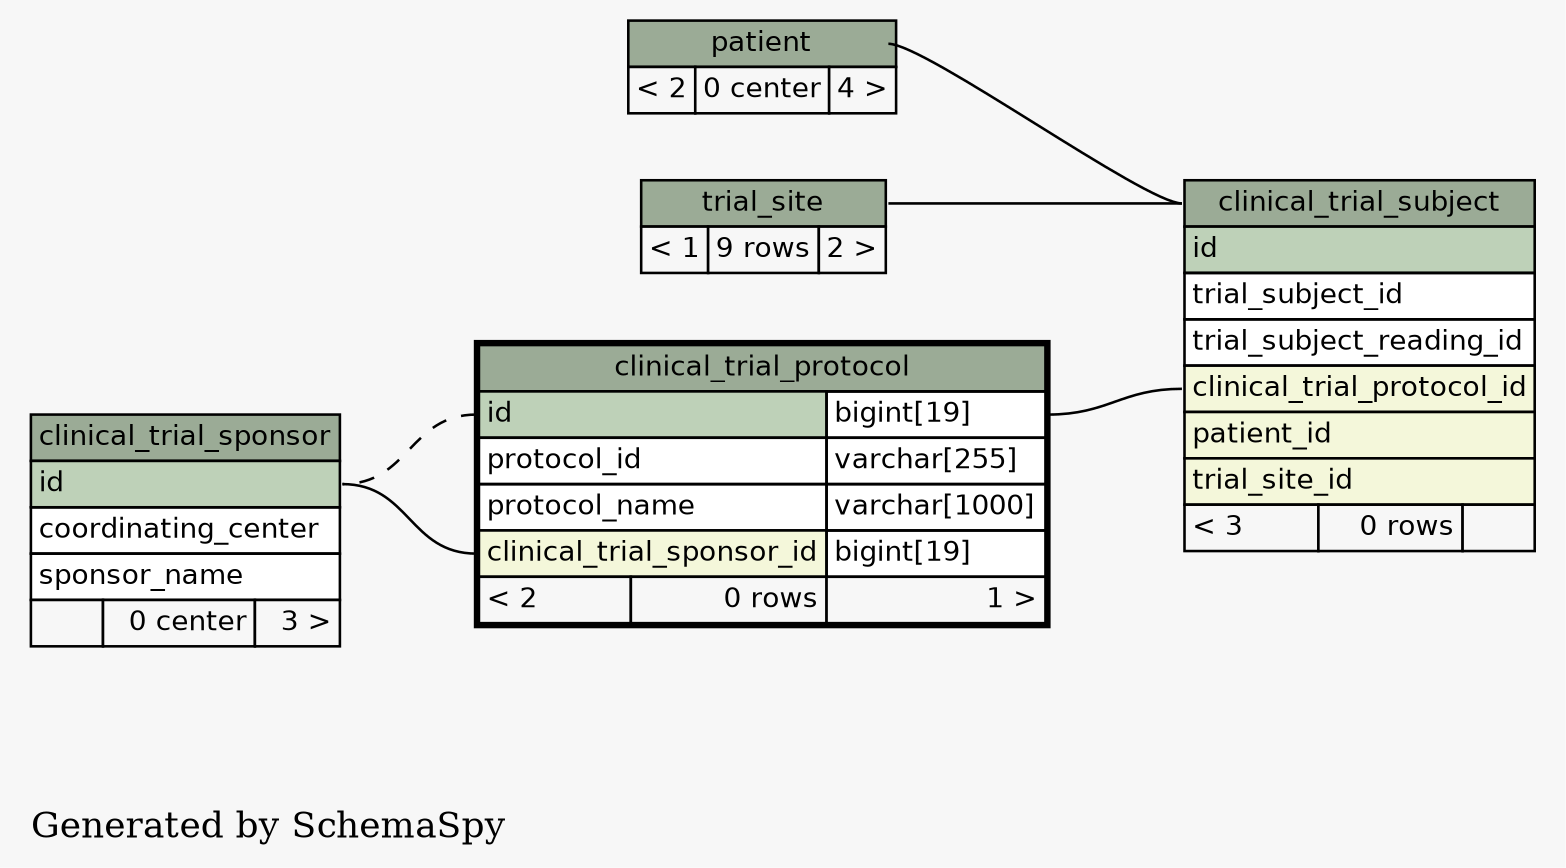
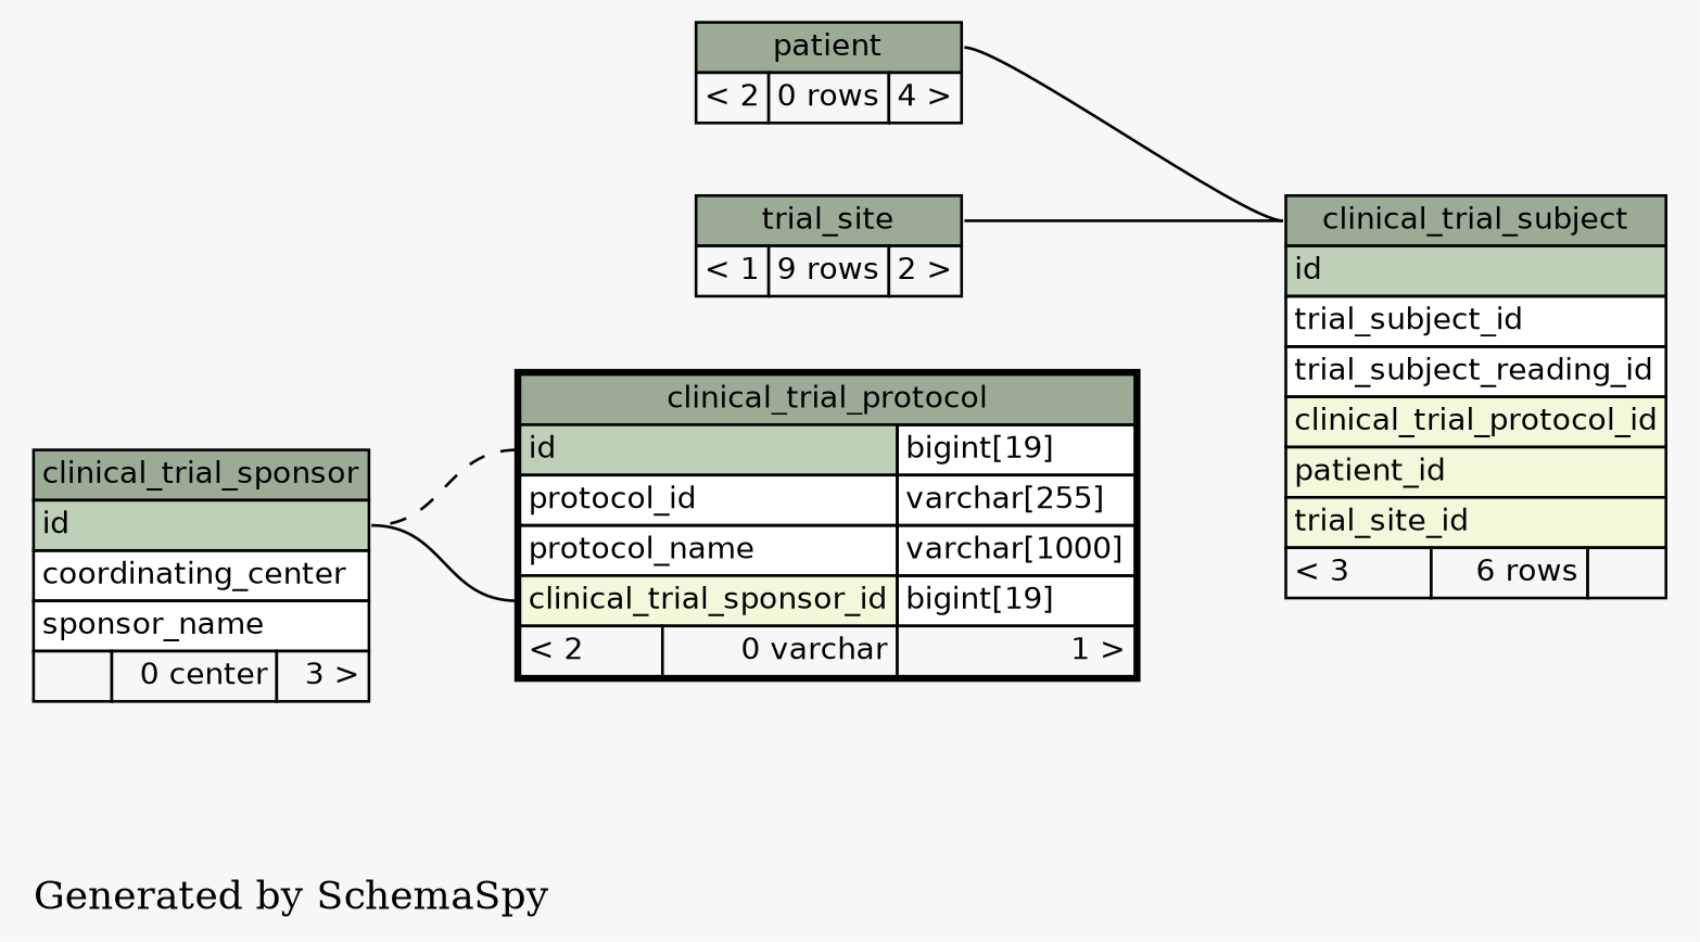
  digraph {
    bgcolor="#f7f7f7"
    label="\nGenerated by SchemaSpy"
    labeljust=l
    rankdir=RL
    node [fontname=Helvetica fontsize=11 shape=plaintext]
    edge [arrowhead=none arrowsize=0.8 arrowtail=crowtee headport="id:e" tailport="clinical_trial_subject.heading:w"]
-   n1 [label=<     <TABLE BORDER="2" CELLBORDER="1" CELLSPACING="0" BGCOLOR="#ffffff">       <TR><TD PORT="clinical_trial_protocol.heading" COLSPAN="3" BGCOLOR="#9bab96" ALIGN="CENTER">clinical_trial_protocol</TD></TR>       <TR><TD PORT="id" COLSPAN="2" BGCOLOR="#bed1b8" ALIGN="LEFT">id</TD><TD PORT="id.type" ALIGN="LEFT">bigint[19]</TD></TR>       <TR><TD PORT="protocol_id" COLSPAN="2" ALIGN="LEFT">protocol_id</TD><TD PORT="protocol_id.type" ALIGN="LEFT">varchar[255]</TD></TR>       <TR><TD PORT="protocol_name" COLSPAN="2" ALIGN="LEFT">protocol_name</TD><TD PORT="protocol_name.type" ALIGN="LEFT">varchar[1000]</TD></TR>       <TR><TD PORT="clinical_trial_sponsor_id" COLSPAN="2" BGCOLOR="#f4f7da" ALIGN="LEFT">clinical_trial_sponsor_id</TD><TD PORT="clinical_trial_sponsor_id.type" ALIGN="LEFT">bigint[19]</TD></TR>       <TR><TD ALIGN="LEFT" BGCOLOR="#f7f7f7">&lt; 2</TD><TD ALIGN="RIGHT" BGCOLOR="#f7f7f7">0 rows</TD><TD ALIGN="RIGHT" BGCOLOR="#f7f7f7">1 &gt;</TD></TR>     </TABLE>>]
+   n1 [label=<     <TABLE BORDER="2" CELLBORDER="1" CELLSPACING="0" BGCOLOR="#ffffff">       <TR><TD PORT="clinical_trial_protocol.heading" COLSPAN="3" BGCOLOR="#9bab96" ALIGN="CENTER">clinical_trial_protocol</TD></TR>       <TR><TD PORT="id" COLSPAN="2" BGCOLOR="#bed1b8" ALIGN="LEFT">id</TD><TD PORT="id.type" ALIGN="LEFT">bigint[19]</TD></TR>       <TR><TD PORT="protocol_id" COLSPAN="2" ALIGN="LEFT">protocol_id</TD><TD PORT="protocol_id.type" ALIGN="LEFT">varchar[255]</TD></TR>       <TR><TD PORT="protocol_name" COLSPAN="2" ALIGN="LEFT">protocol_name</TD><TD PORT="protocol_name.type" ALIGN="LEFT">varchar[1000]</TD></TR>       <TR><TD PORT="clinical_trial_sponsor_id" COLSPAN="2" BGCOLOR="#f4f7da" ALIGN="LEFT">clinical_trial_sponsor_id</TD><TD PORT="clinical_trial_sponsor_id.type" ALIGN="LEFT">bigint[19]</TD></TR>       <TR><TD ALIGN="LEFT" BGCOLOR="#f7f7f7">&lt; 2</TD><TD ALIGN="RIGHT" BGCOLOR="#f7f7f7">0 varchar</TD><TD ALIGN="RIGHT" BGCOLOR="#f7f7f7">1 &gt;</TD></TR>     </TABLE>>]
    n2 [label=<     <TABLE BORDER="0" CELLBORDER="1" CELLSPACING="0" BGCOLOR="#ffffff">       <TR><TD PORT="clinical_trial_sponsor.heading" COLSPAN="3" BGCOLOR="#9bab96" ALIGN="CENTER">clinical_trial_sponsor</TD></TR>       <TR><TD PORT="id" COLSPAN="3" BGCOLOR="#bed1b8" ALIGN="LEFT">id</TD></TR>       <TR><TD PORT="coordinating_center" COLSPAN="3" ALIGN="LEFT">coordinating_center</TD></TR>       <TR><TD PORT="sponsor_name" COLSPAN="3" ALIGN="LEFT">sponsor_name</TD></TR>       <TR><TD ALIGN="LEFT" BGCOLOR="#f7f7f7">  </TD><TD ALIGN="RIGHT" BGCOLOR="#f7f7f7">0 center</TD><TD ALIGN="RIGHT" BGCOLOR="#f7f7f7">3 &gt;</TD></TR>     </TABLE>>]
-   n3 [label=<     <TABLE BORDER="0" CELLBORDER="1" CELLSPACING="0" BGCOLOR="#ffffff">       <TR><TD PORT="clinical_trial_subject.heading" COLSPAN="3" BGCOLOR="#9bab96" ALIGN="CENTER">clinical_trial_subject</TD></TR>       <TR><TD PORT="id" COLSPAN="3" BGCOLOR="#bed1b8" ALIGN="LEFT">id</TD></TR>       <TR><TD PORT="trial_subject_id" COLSPAN="3" ALIGN="LEFT">trial_subject_id</TD></TR>       <TR><TD PORT="trial_subject_reading_id" COLSPAN="3" ALIGN="LEFT">trial_subject_reading_id</TD></TR>       <TR><TD PORT="clinical_trial_protocol_id" COLSPAN="3" BGCOLOR="#f4f7da" ALIGN="LEFT">clinical_trial_protocol_id</TD></TR>       <TR><TD PORT="patient_id" COLSPAN="3" BGCOLOR="#f4f7da" ALIGN="LEFT">patient_id</TD></TR>       <TR><TD PORT="trial_site_id" COLSPAN="3" BGCOLOR="#f4f7da" ALIGN="LEFT">trial_site_id</TD></TR>       <TR><TD ALIGN="LEFT" BGCOLOR="#f7f7f7">&lt; 3</TD><TD ALIGN="RIGHT" BGCOLOR="#f7f7f7">0 rows</TD><TD ALIGN="RIGHT" BGCOLOR="#f7f7f7">  </TD></TR>     </TABLE>>]
-   n4 [label=<     <TABLE BORDER="0" CELLBORDER="1" CELLSPACING="0" BGCOLOR="#ffffff">       <TR><TD PORT="patient.heading" COLSPAN="3" BGCOLOR="#9bab96" ALIGN="CENTER">patient</TD></TR>       <TR><TD ALIGN="LEFT" BGCOLOR="#f7f7f7">&lt; 2</TD><TD ALIGN="RIGHT" BGCOLOR="#f7f7f7">0 center</TD><TD ALIGN="RIGHT" BGCOLOR="#f7f7f7">4 &gt;</TD></TR>     </TABLE>>]
+   n3 [label=<     <TABLE BORDER="0" CELLBORDER="1" CELLSPACING="0" BGCOLOR="#ffffff">       <TR><TD PORT="clinical_trial_subject.heading" COLSPAN="3" BGCOLOR="#9bab96" ALIGN="CENTER">clinical_trial_subject</TD></TR>       <TR><TD PORT="id" COLSPAN="3" BGCOLOR="#bed1b8" ALIGN="LEFT">id</TD></TR>       <TR><TD PORT="trial_subject_id" COLSPAN="3" ALIGN="LEFT">trial_subject_id</TD></TR>       <TR><TD PORT="trial_subject_reading_id" COLSPAN="3" ALIGN="LEFT">trial_subject_reading_id</TD></TR>       <TR><TD PORT="clinical_trial_protocol_id" COLSPAN="3" BGCOLOR="#f4f7da" ALIGN="LEFT">clinical_trial_protocol_id</TD></TR>       <TR><TD PORT="patient_id" COLSPAN="3" BGCOLOR="#f4f7da" ALIGN="LEFT">patient_id</TD></TR>       <TR><TD PORT="trial_site_id" COLSPAN="3" BGCOLOR="#f4f7da" ALIGN="LEFT">trial_site_id</TD></TR>       <TR><TD ALIGN="LEFT" BGCOLOR="#f7f7f7">&lt; 3</TD><TD ALIGN="RIGHT" BGCOLOR="#f7f7f7">6 rows</TD><TD ALIGN="RIGHT" BGCOLOR="#f7f7f7">  </TD></TR>     </TABLE>>]
+   n4 [label=<     <TABLE BORDER="0" CELLBORDER="1" CELLSPACING="0" BGCOLOR="#ffffff">       <TR><TD PORT="patient.heading" COLSPAN="3" BGCOLOR="#9bab96" ALIGN="CENTER">patient</TD></TR>       <TR><TD ALIGN="LEFT" BGCOLOR="#f7f7f7">&lt; 2</TD><TD ALIGN="RIGHT" BGCOLOR="#f7f7f7">0 rows</TD><TD ALIGN="RIGHT" BGCOLOR="#f7f7f7">4 &gt;</TD></TR>     </TABLE>>]
    n5 [label=<     <TABLE BORDER="0" CELLBORDER="1" CELLSPACING="0" BGCOLOR="#ffffff">       <TR><TD PORT="trial_site.heading" COLSPAN="3" BGCOLOR="#9bab96" ALIGN="CENTER">trial_site</TD></TR>       <TR><TD ALIGN="LEFT" BGCOLOR="#f7f7f7">&lt; 1</TD><TD ALIGN="RIGHT" BGCOLOR="#f7f7f7">9 rows</TD><TD ALIGN="RIGHT" BGCOLOR="#f7f7f7">2 &gt;</TD></TR>     </TABLE>>]
    n1 -> n2 [tailport="clinical_trial_sponsor_id:w"]
    n1 -> n2 [arrowtail=tee style=dashed tailport="id:w"]
-   n3 -> n1 [headport="id.type:e" tailport="clinical_trial_protocol_id:w"]
    n3 -> n4 [headport="patient.heading:e"]
    n3 -> n5 [headport="trial_site.heading:e"]
  }
